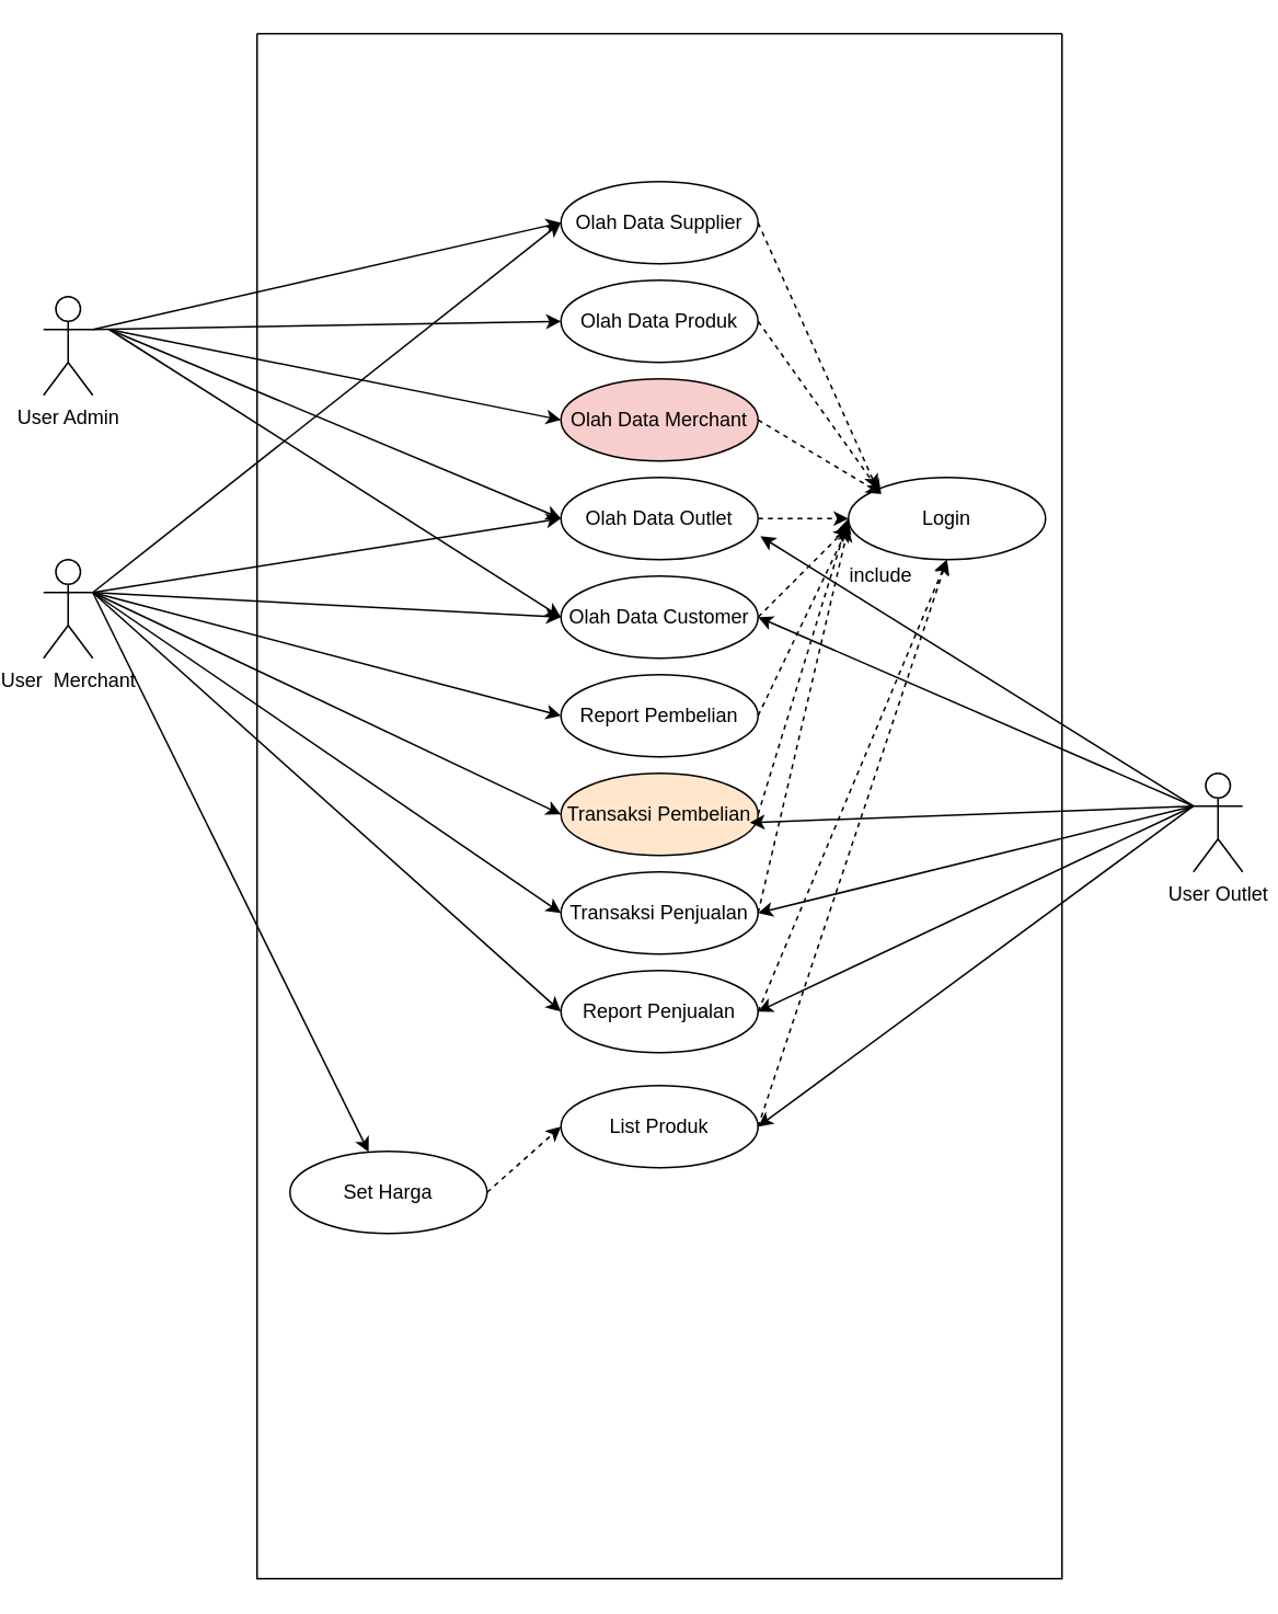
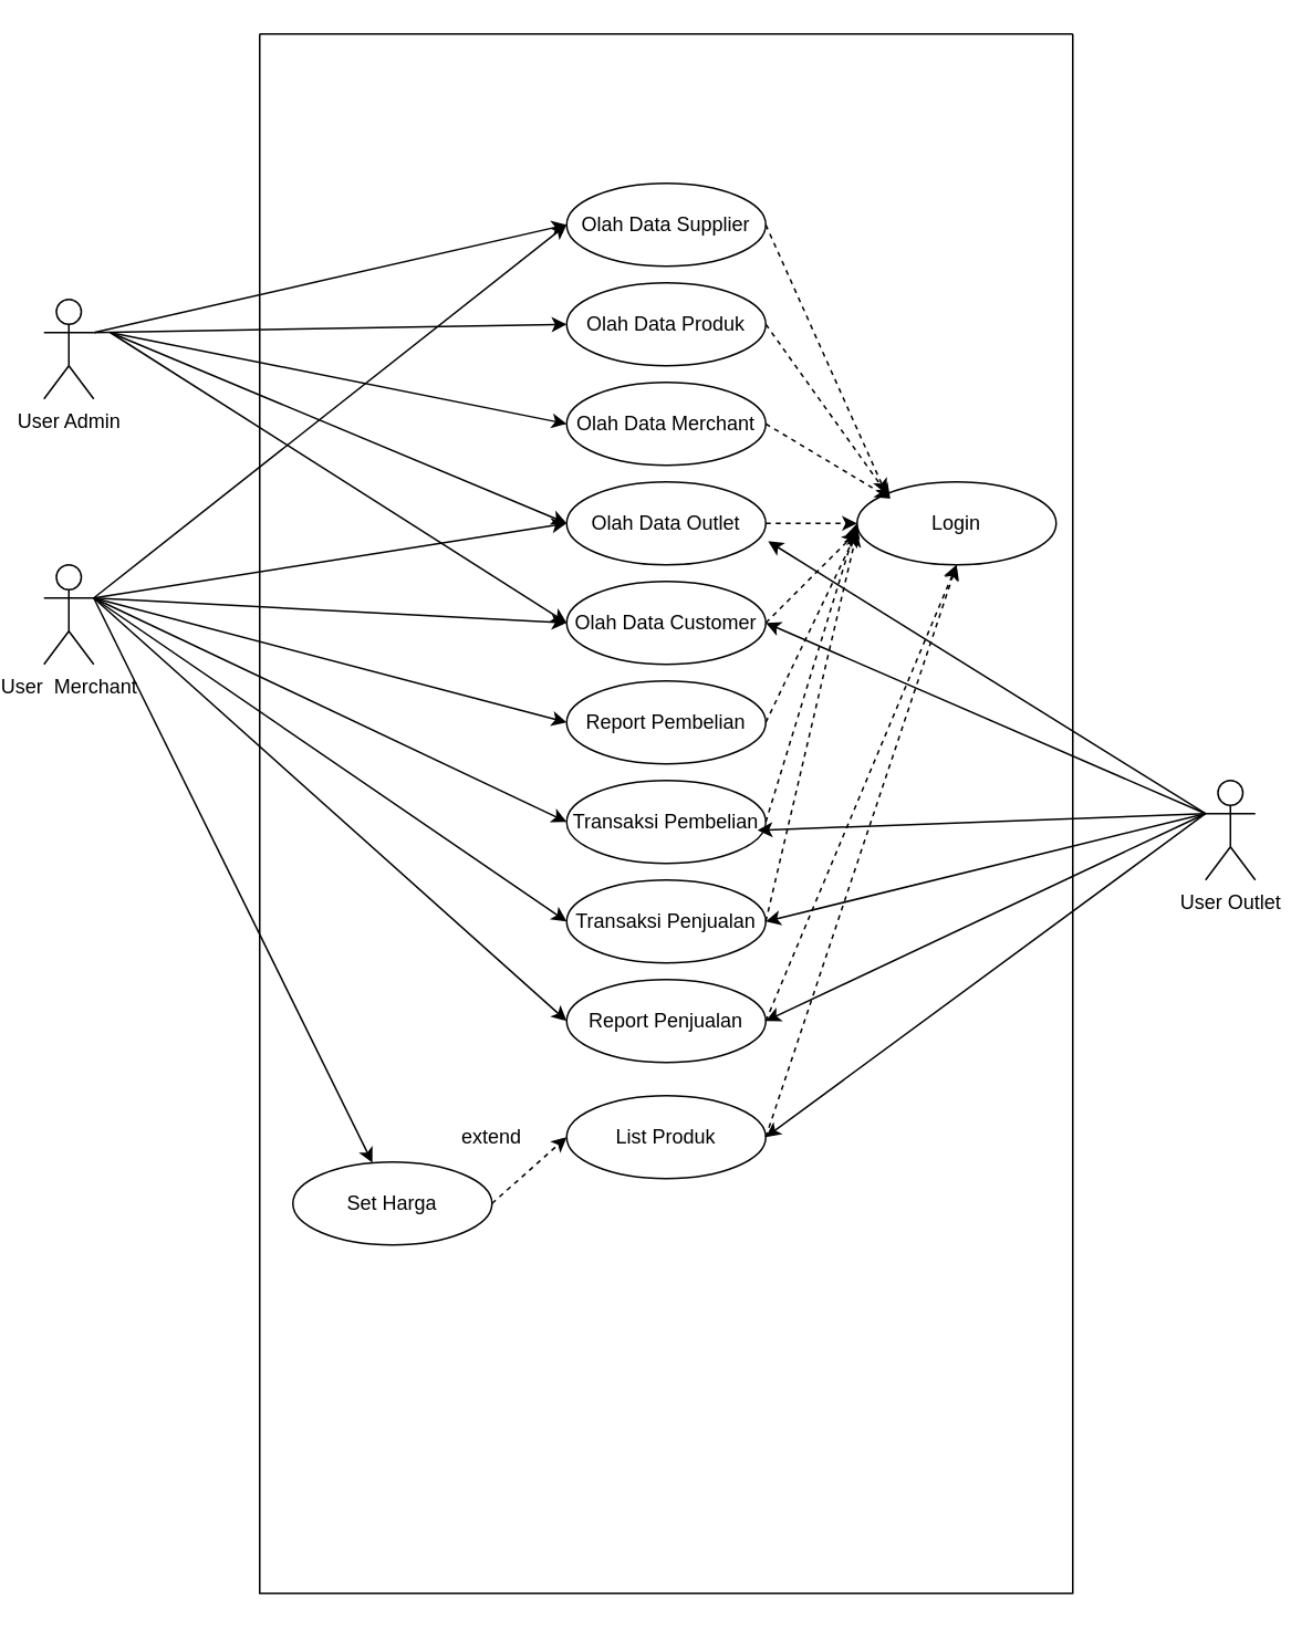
  <mxCell id="0" />
  <mxCell id="1" parent="0" />
  <mxCell id="2" value="" style="swimlane;startSize=0;" vertex="1" parent="1"><mxGeometry x="150" y="20" width="490" height="940" as="geometry" /></mxCell>
  <mxCell id="3" value="Login" style="ellipse;whiteSpace=wrap;html=1;" vertex="1" parent="2"><mxGeometry x="360" y="270" width="120" height="50" as="geometry" /></mxCell>
  <mxCell id="4" value="Olah Data Supplier" style="ellipse;whiteSpace=wrap;html=1;" vertex="1" parent="2"><mxGeometry x="185" y="90" width="120" height="50" as="geometry" /></mxCell>
  <mxCell id="5" value="Olah Data Produk" style="ellipse;whiteSpace=wrap;html=1;" vertex="1" parent="2"><mxGeometry x="185" y="150" width="120" height="50" as="geometry" /></mxCell>
- <mxCell id="6" value="Olah Data Merchant" style="ellipse;whiteSpace=wrap;html=1;fillColor=#f8cecc;" vertex="1" parent="2"><mxGeometry x="185" y="210" width="120" height="50" as="geometry" /></mxCell>
+ <mxCell id="6" value="Olah Data Merchant" style="ellipse;whiteSpace=wrap;html=1;" vertex="1" parent="2"><mxGeometry x="185" y="210" width="120" height="50" as="geometry" /></mxCell>
  <mxCell id="7" value="Olah Data Outlet&lt;span style=&quot;color: rgba(0 , 0 , 0 , 0) ; font-family: monospace ; font-size: 0px&quot;&gt;%3CmxGraphModel%3E%3Croot%3E%3CmxCell%20id%3D%220%22%2F%3E%3CmxCell%20id%3D%221%22%20parent%3D%220%22%2F%3E%3CmxCell%20id%3D%222%22%20value%3D%22Olah%20Data%20Merchant%22%20style%3D%22ellipse%3BwhiteSpace%3Dwrap%3Bhtml%3D1%3B%22%20vertex%3D%221%22%20parent%3D%221%22%3E%3CmxGeometry%20x%3D%22375%22%20y%3D%22260%22%20width%3D%22120%22%20height%3D%2250%22%20as%3D%22geometry%22%2F%3E%3C%2FmxCell%3E%3C%2Froot%3E%3C%2FmxGraphModel%3E&lt;/span&gt;" style="ellipse;whiteSpace=wrap;html=1;" vertex="1" parent="2"><mxGeometry x="185" y="270" width="120" height="50" as="geometry" /></mxCell>
  <mxCell id="8" value="Olah Data Customer&lt;span style=&quot;color: rgba(0 , 0 , 0 , 0) ; font-family: monospace ; font-size: 0px&quot;&gt;%3CmxGraphModel%3E%3Croot%3E%3CmxCell%20id%3D%220%22%2F%3E%3CmxCell%20id%3D%221%22%20parent%3D%220%22%2F%3E%3CmxCell%20id%3D%222%22%20value%3D%22Olah%20Data%20Merchant%22%20style%3D%22ellipse%3BwhiteSpace%3Dwrap%3Bhtml%3D1%3B%22%20vertex%3D%221%22%20parent%3D%221%22%3E%3CmxGeometry%20x%3D%22375%22%20y%3D%22260%22%20width%3D%22120%22%20height%3D%2250%22%20as%3D%22geometry%22%2F%3E%3C%2FmxCell%3E%3C%2Froot%3E%3C%2FmxGraphModel%3E&lt;/span&gt;" style="ellipse;whiteSpace=wrap;html=1;" vertex="1" parent="2"><mxGeometry x="185" y="330" width="120" height="50" as="geometry" /></mxCell>
  <mxCell id="9" value="Report Pembelian" style="ellipse;whiteSpace=wrap;html=1;" vertex="1" parent="2"><mxGeometry x="185" y="390" width="120" height="50" as="geometry" /></mxCell>
- <mxCell id="10" value="Transaksi Pembelian" style="ellipse;whiteSpace=wrap;html=1;fillColor=#ffe6cc;" vertex="1" parent="2"><mxGeometry x="185" y="450" width="120" height="50" as="geometry" /></mxCell>
+ <mxCell id="10" value="Transaksi Pembelian" style="ellipse;whiteSpace=wrap;html=1;" vertex="1" parent="2"><mxGeometry x="185" y="450" width="120" height="50" as="geometry" /></mxCell>
  <mxCell id="11" value="Transaksi Penjualan&lt;span style=&quot;color: rgba(0 , 0 , 0 , 0) ; font-family: monospace ; font-size: 0px&quot;&gt;%3CmxGraphModel%3E%3Croot%3E%3CmxCell%20id%3D%220%22%2F%3E%3CmxCell%20id%3D%221%22%20parent%3D%220%22%2F%3E%3CmxCell%20id%3D%222%22%20value%3D%22Transaksi%20Pembelian%22%20style%3D%22ellipse%3BwhiteSpace%3Dwrap%3Bhtml%3D1%3B%22%20vertex%3D%221%22%20parent%3D%221%22%3E%3CmxGeometry%20x%3D%22375%22%20y%3D%22500%22%20width%3D%22120%22%20height%3D%2250%22%20as%3D%22geometry%22%2F%3E%3C%2FmxCell%3E%3C%2Froot%3E%3C%2FmxGraphModel%3E&lt;/span&gt;" style="ellipse;whiteSpace=wrap;html=1;" vertex="1" parent="2"><mxGeometry x="185" y="510" width="120" height="50" as="geometry" /></mxCell>
  <mxCell id="12" value="Report Penjualan&lt;span style=&quot;color: rgba(0 , 0 , 0 , 0) ; font-family: monospace ; font-size: 0px&quot;&gt;%3CmxGraphModel%3E%3Croot%3E%3CmxCell%20id%3D%220%22%2F%3E%3CmxCell%20id%3D%221%22%20parent%3D%220%22%2F%3E%3CmxCell%20id%3D%222%22%20value%3D%22Transaksi%20Pembelian%22%20style%3D%22ellipse%3BwhiteSpace%3Dwrap%3Bhtml%3D1%3B%22%20vertex%3D%221%22%20parent%3D%221%22%3E%3CmxGeometry%20x%3D%22375%22%20y%3D%22500%22%20width%3D%22120%22%20height%3D%2250%22%20as%3D%22geometry%22%2F%3E%3C%2FmxCell%3E%3C%2Froot%3E%3C%2FmxGraphModel%3E&lt;/span&gt;" style="ellipse;whiteSpace=wrap;html=1;" vertex="1" parent="2"><mxGeometry x="185" y="570" width="120" height="50" as="geometry" /></mxCell>
  <mxCell id="13" value="List Produk" style="ellipse;whiteSpace=wrap;html=1;" vertex="1" parent="2"><mxGeometry x="185" y="640" width="120" height="50" as="geometry" /></mxCell>
  <mxCell id="14" value="Set Harga" style="ellipse;whiteSpace=wrap;html=1;" vertex="1" parent="2"><mxGeometry x="20" y="680" width="120" height="50" as="geometry" /></mxCell>
  <mxCell id="15" value="" style="endArrow=classic;html=1;exitX=1;exitY=0.5;exitDx=0;exitDy=0;dashed=1;entryX=0;entryY=0.5;entryDx=0;entryDy=0;" edge="1" parent="2" source="14" target="13"><mxGeometry width="50" height="50" relative="1" as="geometry"><mxPoint x="260" y="420" as="sourcePoint" /><mxPoint x="310" y="370" as="targetPoint" /></mxGeometry></mxCell>
+ <mxCell id="16" value="extend" style="text;html=1;strokeColor=none;fillColor=none;align=center;verticalAlign=middle;whiteSpace=wrap;rounded=0;" vertex="1" parent="2"><mxGeometry x="120" y="655" width="40" height="20" as="geometry" /></mxCell>
  <mxCell id="17" value="" style="endArrow=classic;html=1;dashed=1;exitX=1;exitY=0.5;exitDx=0;exitDy=0;entryX=0;entryY=0;entryDx=0;entryDy=0;" edge="1" parent="2" source="4" target="3"><mxGeometry width="50" height="50" relative="1" as="geometry"><mxPoint x="260" y="420" as="sourcePoint" /><mxPoint x="360" y="240" as="targetPoint" /></mxGeometry></mxCell>
  <mxCell id="18" value="" style="endArrow=classic;html=1;dashed=1;exitX=1;exitY=0.5;exitDx=0;exitDy=0;" edge="1" parent="2" source="5"><mxGeometry width="50" height="50" relative="1" as="geometry"><mxPoint x="315" y="180" as="sourcePoint" /><mxPoint x="380" y="280" as="targetPoint" /></mxGeometry></mxCell>
  <mxCell id="19" value="" style="endArrow=classic;html=1;dashed=1;exitX=1;exitY=0.5;exitDx=0;exitDy=0;entryX=0;entryY=0.5;entryDx=0;entryDy=0;" edge="1" parent="2" source="10" target="3"><mxGeometry width="50" height="50" relative="1" as="geometry"><mxPoint x="315" y="425" as="sourcePoint" /><mxPoint x="380" y="320" as="targetPoint" /></mxGeometry></mxCell>
  <mxCell id="20" value="" style="endArrow=classic;html=1;dashed=1;exitX=1;exitY=0.5;exitDx=0;exitDy=0;entryX=0.5;entryY=1;entryDx=0;entryDy=0;" edge="1" parent="2" source="12" target="3"><mxGeometry width="50" height="50" relative="1" as="geometry"><mxPoint x="315" y="545" as="sourcePoint" /><mxPoint x="370" y="310" as="targetPoint" /></mxGeometry></mxCell>
- <mxCell id="21" value="include" style="text;html=1;strokeColor=none;fillColor=none;align=center;verticalAlign=middle;whiteSpace=wrap;rounded=0;" vertex="1" parent="2"><mxGeometry x="360" y="320" width="40" height="20" as="geometry" /></mxCell>
  <mxCell id="22" value="User Admin&lt;br&gt;" style="shape=umlActor;verticalLabelPosition=bottom;verticalAlign=top;html=1;outlineConnect=0;" vertex="1" parent="1"><mxGeometry x="20" y="180" width="30" height="60" as="geometry" /></mxCell>
  <mxCell id="23" value="User Outlet&lt;br&gt;" style="shape=umlActor;verticalLabelPosition=bottom;verticalAlign=top;html=1;outlineConnect=0;" vertex="1" parent="1"><mxGeometry x="720" y="470" width="30" height="60" as="geometry" /></mxCell>
  <mxCell id="24" value="User&amp;nbsp; Merchant&lt;br&gt;" style="shape=umlActor;verticalLabelPosition=bottom;verticalAlign=top;html=1;outlineConnect=0;" vertex="1" parent="1"><mxGeometry x="20" y="340" width="30" height="60" as="geometry" /></mxCell>
  <mxCell id="25" value="" style="endArrow=classic;html=1;entryX=0;entryY=0.5;entryDx=0;entryDy=0;" edge="1" parent="1" target="4"><mxGeometry width="50" height="50" relative="1" as="geometry"><mxPoint x="50" y="200" as="sourcePoint" /><mxPoint x="345" y="85" as="targetPoint" /></mxGeometry></mxCell>
  <mxCell id="26" value="" style="endArrow=classic;html=1;entryX=0;entryY=0.5;entryDx=0;entryDy=0;exitX=1;exitY=0.333;exitDx=0;exitDy=0;exitPerimeter=0;" edge="1" parent="1" source="22" target="5"><mxGeometry width="50" height="50" relative="1" as="geometry"><mxPoint x="60" y="210" as="sourcePoint" /><mxPoint x="345" y="145" as="targetPoint" /></mxGeometry></mxCell>
  <mxCell id="27" value="" style="endArrow=classic;html=1;entryX=0;entryY=0.5;entryDx=0;entryDy=0;" edge="1" parent="1" target="6"><mxGeometry width="50" height="50" relative="1" as="geometry"><mxPoint x="60" y="200" as="sourcePoint" /><mxPoint x="345" y="205" as="targetPoint" /></mxGeometry></mxCell>
  <mxCell id="28" value="" style="endArrow=classic;html=1;entryX=0;entryY=0.5;entryDx=0;entryDy=0;" edge="1" parent="1" target="7"><mxGeometry width="50" height="50" relative="1" as="geometry"><mxPoint x="60" y="200" as="sourcePoint" /><mxPoint x="345" y="265" as="targetPoint" /></mxGeometry></mxCell>
  <mxCell id="29" value="" style="endArrow=classic;html=1;entryX=0;entryY=0.5;entryDx=0;entryDy=0;" edge="1" parent="1" target="8"><mxGeometry width="50" height="50" relative="1" as="geometry"><mxPoint x="60" y="200" as="sourcePoint" /><mxPoint x="345" y="325" as="targetPoint" /></mxGeometry></mxCell>
  <mxCell id="30" value="" style="endArrow=classic;html=1;entryX=0;entryY=0.5;entryDx=0;entryDy=0;exitX=1;exitY=0.333;exitDx=0;exitDy=0;exitPerimeter=0;" edge="1" parent="1" source="24" target="10"><mxGeometry width="50" height="50" relative="1" as="geometry"><mxPoint x="70" y="210" as="sourcePoint" /><mxPoint x="345" y="385" as="targetPoint" /></mxGeometry></mxCell>
  <mxCell id="31" value="" style="endArrow=classic;html=1;entryX=0;entryY=0.5;entryDx=0;entryDy=0;" edge="1" parent="1" target="11"><mxGeometry width="50" height="50" relative="1" as="geometry"><mxPoint x="50" y="360" as="sourcePoint" /><mxPoint x="345" y="505" as="targetPoint" /></mxGeometry></mxCell>
  <mxCell id="32" value="" style="endArrow=classic;html=1;entryX=0;entryY=0.5;entryDx=0;entryDy=0;exitX=1;exitY=0.333;exitDx=0;exitDy=0;exitPerimeter=0;" edge="1" parent="1" source="24" target="12"><mxGeometry width="50" height="50" relative="1" as="geometry"><mxPoint x="60" y="370" as="sourcePoint" /><mxPoint x="345" y="565" as="targetPoint" /></mxGeometry></mxCell>
  <mxCell id="33" value="" style="endArrow=classic;html=1;exitX=0;exitY=0.333;exitDx=0;exitDy=0;exitPerimeter=0;" edge="1" parent="1" source="23"><mxGeometry width="50" height="50" relative="1" as="geometry"><mxPoint x="60" y="370" as="sourcePoint" /><mxPoint x="450" y="500" as="targetPoint" /></mxGeometry></mxCell>
  <mxCell id="34" value="" style="endArrow=classic;html=1;entryX=1;entryY=0.5;entryDx=0;entryDy=0;exitX=0;exitY=0.333;exitDx=0;exitDy=0;exitPerimeter=0;" edge="1" parent="1" source="23" target="11"><mxGeometry width="50" height="50" relative="1" as="geometry"><mxPoint x="720" y="220" as="sourcePoint" /><mxPoint x="460" y="510" as="targetPoint" /></mxGeometry></mxCell>
  <mxCell id="35" value="" style="endArrow=classic;html=1;entryX=1;entryY=0.5;entryDx=0;entryDy=0;exitX=0;exitY=0.333;exitDx=0;exitDy=0;exitPerimeter=0;" edge="1" parent="1" source="23" target="12"><mxGeometry width="50" height="50" relative="1" as="geometry"><mxPoint x="720" y="220" as="sourcePoint" /><mxPoint x="465" y="565" as="targetPoint" /></mxGeometry></mxCell>
  <mxCell id="36" value="" style="endArrow=classic;html=1;entryX=0;entryY=0.5;entryDx=0;entryDy=0;exitX=1;exitY=0.333;exitDx=0;exitDy=0;exitPerimeter=0;" edge="1" parent="1" source="24" target="9"><mxGeometry width="50" height="50" relative="1" as="geometry"><mxPoint x="60" y="370" as="sourcePoint" /><mxPoint x="345" y="505" as="targetPoint" /></mxGeometry></mxCell>
  <mxCell id="37" value="" style="endArrow=classic;html=1;entryX=1;entryY=0.5;entryDx=0;entryDy=0;exitX=0;exitY=0.333;exitDx=0;exitDy=0;exitPerimeter=0;" edge="1" parent="1" source="23" target="13"><mxGeometry width="50" height="50" relative="1" as="geometry"><mxPoint x="720" y="220" as="sourcePoint" /><mxPoint x="465" y="625" as="targetPoint" /></mxGeometry></mxCell>
  <mxCell id="38" value="" style="endArrow=classic;html=1;dashed=1;exitX=1;exitY=0.5;exitDx=0;exitDy=0;" edge="1" parent="1" source="6"><mxGeometry width="50" height="50" relative="1" as="geometry"><mxPoint x="465" y="205" as="sourcePoint" /><mxPoint x="530" y="300" as="targetPoint" /></mxGeometry></mxCell>
  <mxCell id="39" value="" style="endArrow=classic;html=1;dashed=1;exitX=1;exitY=0.5;exitDx=0;exitDy=0;" edge="1" parent="1" source="7"><mxGeometry width="50" height="50" relative="1" as="geometry"><mxPoint x="465" y="265" as="sourcePoint" /><mxPoint x="510" y="315" as="targetPoint" /></mxGeometry></mxCell>
  <mxCell id="40" value="" style="endArrow=classic;html=1;dashed=1;exitX=1;exitY=0.5;exitDx=0;exitDy=0;" edge="1" parent="1" source="8"><mxGeometry width="50" height="50" relative="1" as="geometry"><mxPoint x="465" y="325" as="sourcePoint" /><mxPoint x="510" y="320" as="targetPoint" /></mxGeometry></mxCell>
  <mxCell id="41" value="" style="endArrow=classic;html=1;dashed=1;exitX=1;exitY=0.5;exitDx=0;exitDy=0;" edge="1" parent="1" source="9"><mxGeometry width="50" height="50" relative="1" as="geometry"><mxPoint x="465" y="385" as="sourcePoint" /><mxPoint x="510" y="320" as="targetPoint" /></mxGeometry></mxCell>
  <mxCell id="42" value="" style="endArrow=classic;html=1;dashed=1;exitX=1;exitY=0.5;exitDx=0;exitDy=0;" edge="1" parent="1" source="11"><mxGeometry width="50" height="50" relative="1" as="geometry"><mxPoint x="465" y="505" as="sourcePoint" /><mxPoint x="510" y="320" as="targetPoint" /></mxGeometry></mxCell>
  <mxCell id="43" value="" style="endArrow=classic;html=1;exitX=1;exitY=0.333;exitDx=0;exitDy=0;exitPerimeter=0;" edge="1" parent="1" source="24" target="14"><mxGeometry width="50" height="50" relative="1" as="geometry"><mxPoint x="60" y="370" as="sourcePoint" /><mxPoint x="345" y="445" as="targetPoint" /></mxGeometry></mxCell>
  <mxCell id="44" value="" style="endArrow=classic;html=1;entryX=0;entryY=0.5;entryDx=0;entryDy=0;" edge="1" parent="1" target="4"><mxGeometry width="50" height="50" relative="1" as="geometry"><mxPoint x="50" y="360" as="sourcePoint" /><mxPoint x="345" y="205" as="targetPoint" /></mxGeometry></mxCell>
  <mxCell id="45" value="" style="endArrow=classic;html=1;entryX=0;entryY=0.5;entryDx=0;entryDy=0;" edge="1" parent="1" target="7"><mxGeometry width="50" height="50" relative="1" as="geometry"><mxPoint x="50" y="360" as="sourcePoint" /><mxPoint x="345" y="145" as="targetPoint" /></mxGeometry></mxCell>
  <mxCell id="46" value="" style="endArrow=classic;html=1;entryX=0;entryY=0.5;entryDx=0;entryDy=0;" edge="1" parent="1" target="8"><mxGeometry width="50" height="50" relative="1" as="geometry"><mxPoint x="50" y="360" as="sourcePoint" /><mxPoint x="345" y="325" as="targetPoint" /></mxGeometry></mxCell>
  <mxCell id="47" value="" style="endArrow=classic;html=1;exitX=0;exitY=0.333;exitDx=0;exitDy=0;exitPerimeter=0;entryX=1;entryY=0.5;entryDx=0;entryDy=0;" edge="1" parent="1" source="23" target="8"><mxGeometry width="50" height="50" relative="1" as="geometry"><mxPoint x="730" y="500" as="sourcePoint" /><mxPoint x="460" y="510" as="targetPoint" /></mxGeometry></mxCell>
  <mxCell id="48" value="" style="endArrow=classic;html=1;dashed=1;exitX=1;exitY=0.5;exitDx=0;exitDy=0;" edge="1" parent="1" source="13"><mxGeometry width="50" height="50" relative="1" as="geometry"><mxPoint x="465" y="625" as="sourcePoint" /><mxPoint x="570" y="340" as="targetPoint" /></mxGeometry></mxCell>
  <mxCell id="49" value="" style="endArrow=classic;html=1;exitX=0;exitY=0.333;exitDx=0;exitDy=0;exitPerimeter=0;entryX=1.012;entryY=0.716;entryDx=0;entryDy=0;entryPerimeter=0;" edge="1" parent="1" source="23" target="7"><mxGeometry width="50" height="50" relative="1" as="geometry"><mxPoint x="730" y="500" as="sourcePoint" /><mxPoint x="465" y="385" as="targetPoint" /></mxGeometry></mxCell>
